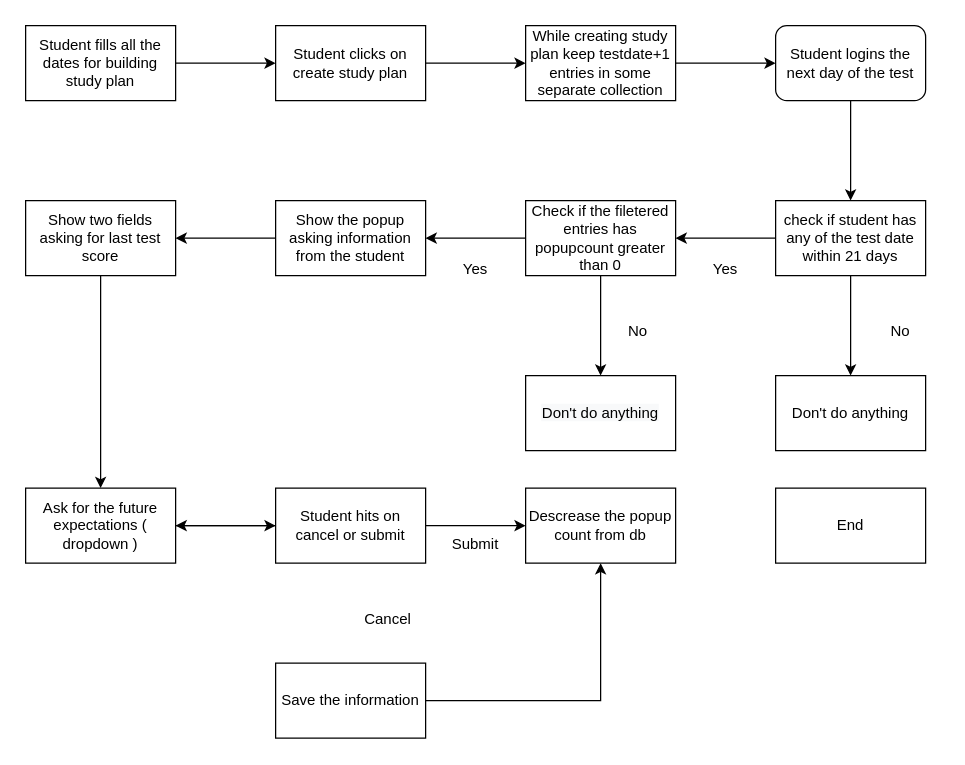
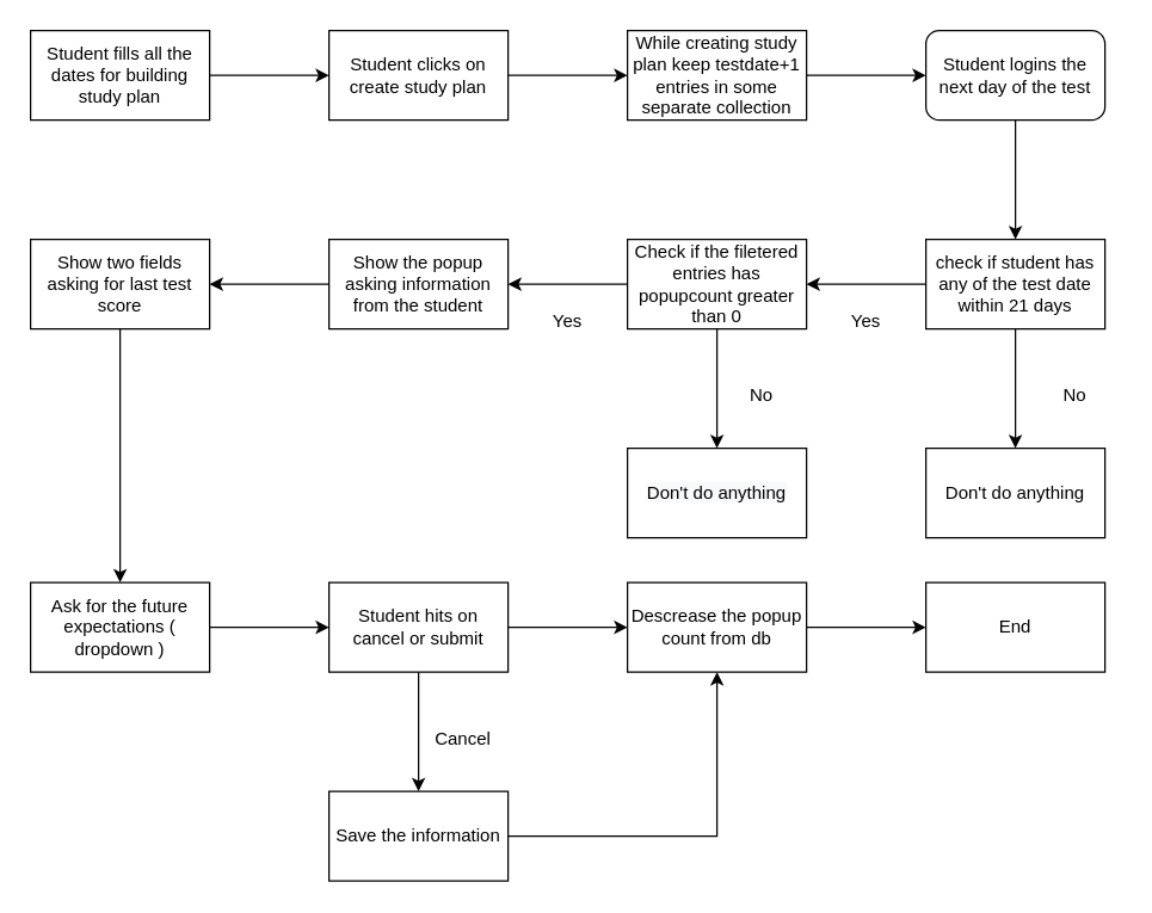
  <mxCell id="0" />
  <mxCell id="1" parent="0" />
  <mxCell id="2" value="" style="edgeStyle=orthogonalEdgeStyle;rounded=0;orthogonalLoop=1;jettySize=auto;html=1;" edge="1" parent="1" source="3" target="5"><mxGeometry relative="1" as="geometry" /></mxCell>
  <mxCell id="3" value="Student fills all the dates for building study plan" style="rounded=0;whiteSpace=wrap;html=1;" vertex="1" parent="1"><mxGeometry x="20" y="20" width="120" height="60" as="geometry" /></mxCell>
  <mxCell id="4" value="" style="edgeStyle=orthogonalEdgeStyle;rounded=0;orthogonalLoop=1;jettySize=auto;html=1;" edge="1" parent="1" source="5" target="7"><mxGeometry relative="1" as="geometry" /></mxCell>
  <mxCell id="5" value="Student clicks on create study plan" style="whiteSpace=wrap;html=1;rounded=0;" vertex="1" parent="1"><mxGeometry x="220" y="20" width="120" height="60" as="geometry" /></mxCell>
  <mxCell id="6" value="" style="edgeStyle=orthogonalEdgeStyle;rounded=0;orthogonalLoop=1;jettySize=auto;html=1;" edge="1" parent="1" source="7" target="9"><mxGeometry relative="1" as="geometry" /></mxCell>
  <mxCell id="7" value="While creating study plan keep testdate+1 entries in some separate collection" style="whiteSpace=wrap;html=1;rounded=0;" vertex="1" parent="1"><mxGeometry x="420" y="20" width="120" height="60" as="geometry" /></mxCell>
  <mxCell id="8" value="" style="edgeStyle=orthogonalEdgeStyle;rounded=0;orthogonalLoop=1;jettySize=auto;html=1;" edge="1" parent="1" source="9" target="12"><mxGeometry relative="1" as="geometry" /></mxCell>
  <mxCell id="9" value="Student logins the next day of the test" style="whiteSpace=wrap;html=1;rounded=1;" vertex="1" parent="1"><mxGeometry x="620" y="20" width="120" height="60" as="geometry" /></mxCell>
  <mxCell id="10" value="" style="edgeStyle=orthogonalEdgeStyle;rounded=0;orthogonalLoop=1;jettySize=auto;html=1;" edge="1" parent="1" source="12" target="13"><mxGeometry relative="1" as="geometry" /></mxCell>
  <mxCell id="11" value="" style="edgeStyle=orthogonalEdgeStyle;rounded=0;orthogonalLoop=1;jettySize=auto;html=1;" edge="1" parent="1" source="12" target="16"><mxGeometry relative="1" as="geometry" /></mxCell>
  <mxCell id="12" value="check if student has any of the test date within 21 days" style="whiteSpace=wrap;html=1;rounded=0;" vertex="1" parent="1"><mxGeometry x="620" y="160" width="120" height="60" as="geometry" /></mxCell>
  <mxCell id="13" value="Don't do anything" style="whiteSpace=wrap;html=1;rounded=0;" vertex="1" parent="1"><mxGeometry x="620" y="300" width="120" height="60" as="geometry" /></mxCell>
  <mxCell id="14" value="" style="edgeStyle=orthogonalEdgeStyle;rounded=0;orthogonalLoop=1;jettySize=auto;html=1;" edge="1" parent="1" source="16" target="17"><mxGeometry relative="1" as="geometry" /></mxCell>
  <mxCell id="15" value="" style="edgeStyle=orthogonalEdgeStyle;rounded=0;orthogonalLoop=1;jettySize=auto;html=1;" edge="1" parent="1" source="16" target="19"><mxGeometry relative="1" as="geometry" /></mxCell>
  <mxCell id="16" value="Check if the filetered entries has popupcount greater than 0" style="whiteSpace=wrap;html=1;rounded=0;" vertex="1" parent="1"><mxGeometry x="420" y="160" width="120" height="60" as="geometry" /></mxCell>
  <mxCell id="17" value="&#10;&#10;&lt;span style=&quot;color: rgb(0, 0, 0); font-family: helvetica; font-size: 12px; font-style: normal; font-weight: 400; letter-spacing: normal; text-align: center; text-indent: 0px; text-transform: none; word-spacing: 0px; background-color: rgb(248, 249, 250); display: inline; float: none;&quot;&gt;Don't do anything&lt;/span&gt;&#10;&#10;" style="whiteSpace=wrap;html=1;rounded=0;" vertex="1" parent="1"><mxGeometry x="420" y="300" width="120" height="60" as="geometry" /></mxCell>
  <mxCell id="18" value="" style="edgeStyle=orthogonalEdgeStyle;rounded=0;orthogonalLoop=1;jettySize=auto;html=1;" edge="1" parent="1" source="19" target="21"><mxGeometry relative="1" as="geometry" /></mxCell>
  <mxCell id="19" value="Show the popup asking information from the student" style="whiteSpace=wrap;html=1;rounded=0;" vertex="1" parent="1"><mxGeometry x="220" y="160" width="120" height="60" as="geometry" /></mxCell>
  <mxCell id="20" value="" style="edgeStyle=orthogonalEdgeStyle;rounded=0;orthogonalLoop=1;jettySize=auto;html=1;" edge="1" parent="1" source="21" target="23"><mxGeometry relative="1" as="geometry" /></mxCell>
  <mxCell id="21" value="Show two fields asking for last test score" style="whiteSpace=wrap;html=1;rounded=0;" vertex="1" parent="1"><mxGeometry x="20" y="160" width="120" height="60" as="geometry" /></mxCell>
  <mxCell id="22" value="" style="edgeStyle=orthogonalEdgeStyle;rounded=0;orthogonalLoop=1;jettySize=auto;html=1;" edge="1" parent="1" source="23"><mxGeometry relative="1" as="geometry"><mxPoint x="220" y="420" as="targetPoint" /></mxGeometry></mxCell>
  <mxCell id="23" value="Ask for the future expectations ( dropdown )" style="whiteSpace=wrap;html=1;rounded=0;" vertex="1" parent="1"><mxGeometry x="20" y="390" width="120" height="60" as="geometry" /></mxCell>
- <mxCell id="24" value="" style="edgeStyle=orthogonalEdgeStyle;rounded=0;orthogonalLoop=1;jettySize=auto;html=1;" edge="1" parent="1" source="26" target="23"><mxGeometry relative="1" as="geometry" /></mxCell>
+ <mxCell id="24" value="" style="edgeStyle=orthogonalEdgeStyle;rounded=0;orthogonalLoop=1;jettySize=auto;html=1;" edge="1" parent="1" source="26" target="28"><mxGeometry relative="1" as="geometry" /></mxCell>
  <mxCell id="25" value="" style="edgeStyle=orthogonalEdgeStyle;rounded=0;orthogonalLoop=1;jettySize=auto;html=1;" edge="1" parent="1" source="26" target="30"><mxGeometry relative="1" as="geometry" /></mxCell>
  <mxCell id="26" value="Student hits on cancel or submit" style="whiteSpace=wrap;html=1;rounded=0;" vertex="1" parent="1"><mxGeometry x="220" y="390" width="120" height="60" as="geometry" /></mxCell>
  <mxCell id="27" value="" style="edgeStyle=orthogonalEdgeStyle;rounded=0;orthogonalLoop=1;jettySize=auto;html=1;entryX=0.5;entryY=1;entryDx=0;entryDy=0;" edge="1" parent="1" source="28" target="30"><mxGeometry relative="1" as="geometry"><mxPoint x="420" y="560" as="targetPoint" /></mxGeometry></mxCell>
  <mxCell id="28" value="Save the information" style="whiteSpace=wrap;html=1;rounded=0;" vertex="1" parent="1"><mxGeometry x="220" y="530" width="120" height="60" as="geometry" /></mxCell>
+ <mxCell id="29" value="" style="edgeStyle=orthogonalEdgeStyle;rounded=0;orthogonalLoop=1;jettySize=auto;html=1;" edge="1" parent="1" source="30" target="31"><mxGeometry relative="1" as="geometry" /></mxCell>
  <mxCell id="30" value="Descrease the popup count from db" style="whiteSpace=wrap;html=1;rounded=0;" vertex="1" parent="1"><mxGeometry x="420" y="390" width="120" height="60" as="geometry" /></mxCell>
  <mxCell id="31" value="End" style="whiteSpace=wrap;html=1;rounded=0;" vertex="1" parent="1"><mxGeometry x="620" y="390" width="120" height="60" as="geometry" /></mxCell>
  <mxCell id="32" value="Yes" style="text;html=1;strokeColor=none;fillColor=none;align=center;verticalAlign=middle;whiteSpace=wrap;rounded=0;" vertex="1" parent="1"><mxGeometry x="350" y="200" width="60" height="30" as="geometry" /></mxCell>
  <mxCell id="33" value="Yes" style="text;html=1;strokeColor=none;fillColor=none;align=center;verticalAlign=middle;whiteSpace=wrap;rounded=0;" vertex="1" parent="1"><mxGeometry x="550" y="200" width="60" height="30" as="geometry" /></mxCell>
  <mxCell id="34" value="No" style="text;html=1;strokeColor=none;fillColor=none;align=center;verticalAlign=middle;whiteSpace=wrap;rounded=0;" vertex="1" parent="1"><mxGeometry x="690" y="250" width="60" height="30" as="geometry" /></mxCell>
  <mxCell id="35" value="No" style="text;html=1;strokeColor=none;fillColor=none;align=center;verticalAlign=middle;whiteSpace=wrap;rounded=0;" vertex="1" parent="1"><mxGeometry x="480" y="250" width="60" height="30" as="geometry" /></mxCell>
  <mxCell id="36" value="Cancel" style="text;html=1;strokeColor=none;fillColor=none;align=center;verticalAlign=middle;whiteSpace=wrap;rounded=0;" vertex="1" parent="1"><mxGeometry x="280" y="480" width="60" height="30" as="geometry" /></mxCell>
- <mxCell id="37" value="Submit" style="text;html=1;strokeColor=none;fillColor=none;align=center;verticalAlign=middle;whiteSpace=wrap;rounded=0;" vertex="1" parent="1"><mxGeometry x="350" y="420" width="60" height="30" as="geometry" /></mxCell>
